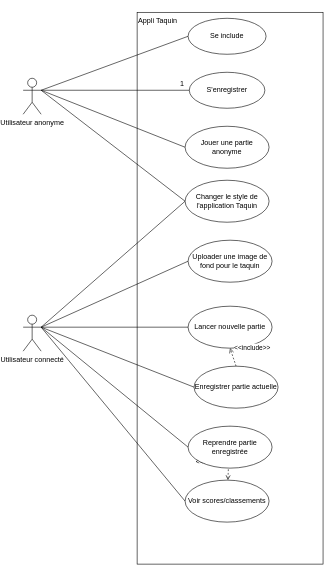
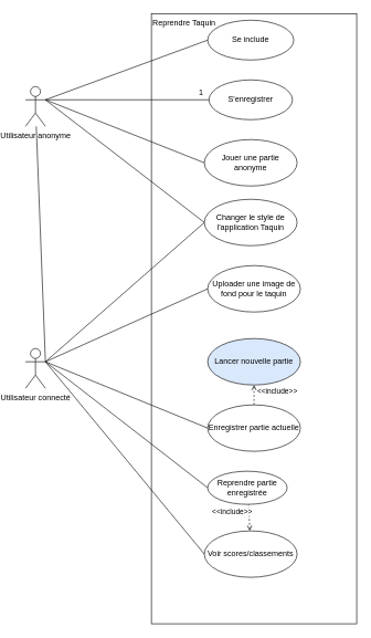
  <mxCell id="0" />
  <mxCell id="1" parent="0" />
- <mxCell id="2" value="&lt;div&gt;Appli Taquin&lt;/div&gt;" style="html=1;align=left;verticalAlign=top;" parent="1" vertex="1"><mxGeometry x="210" y="20" width="310" height="920" as="geometry" /></mxCell>
+ <mxCell id="2" value="&lt;div&gt;Reprendre Taquin&lt;/div&gt;" style="html=1;align=left;verticalAlign=top;" parent="1" vertex="1"><mxGeometry x="210" y="20" width="310" height="920" as="geometry" /></mxCell>
  <mxCell id="3" value="" style="rounded=0;orthogonalLoop=1;jettySize=auto;html=1;entryX=0;entryY=0.5;entryDx=0;entryDy=0;exitX=1;exitY=0.333;exitDx=0;exitDy=0;exitPerimeter=0;endArrow=none;endFill=0;metaEdit=0;spacingLeft=0;" edge="1" parent="1" source="5" target="13"><mxGeometry relative="1" as="geometry" /></mxCell>
  <mxCell id="4" style="rounded=0;orthogonalLoop=1;jettySize=auto;html=1;exitX=1;exitY=0.333;exitDx=0;exitDy=0;exitPerimeter=0;entryX=0;entryY=0.5;entryDx=0;entryDy=0;endArrow=none;endFill=0;" edge="1" parent="1" source="5" target="25"><mxGeometry relative="1" as="geometry" /></mxCell>
  <mxCell id="5" value="Utilisateur anonyme" style="shape=umlActor;verticalLabelPosition=bottom;verticalAlign=top;html=1;outlineConnect=0;" parent="1" vertex="1"><mxGeometry x="20" y="130" width="30" height="60" as="geometry" /></mxCell>
  <mxCell id="6" style="rounded=0;orthogonalLoop=1;jettySize=auto;html=1;exitX=1;exitY=0.333;exitDx=0;exitDy=0;exitPerimeter=0;entryX=0;entryY=0.5;entryDx=0;entryDy=0;endArrow=none;endFill=0;" edge="1" parent="1" source="12" target="25"><mxGeometry relative="1" as="geometry" /></mxCell>
  <mxCell id="7" style="rounded=0;orthogonalLoop=1;jettySize=auto;html=1;exitX=1;exitY=0.333;exitDx=0;exitDy=0;exitPerimeter=0;entryX=0;entryY=0.5;entryDx=0;entryDy=0;endArrow=none;endFill=0;" edge="1" parent="1" source="12" target="24"><mxGeometry relative="1" as="geometry" /></mxCell>
- <mxCell id="8" style="rounded=0;orthogonalLoop=1;jettySize=auto;html=1;exitX=1;exitY=0.333;exitDx=0;exitDy=0;exitPerimeter=0;entryX=0;entryY=0.5;entryDx=0;entryDy=0;endArrow=none;endFill=0;" edge="1" parent="1" source="12" target="18"><mxGeometry relative="1" as="geometry" /></mxCell>
+ <mxCell id="8" style="rounded=0;orthogonalLoop=1;jettySize=auto;html=1;exitX=1;exitY=0.333;exitDx=0;exitDy=0;exitPerimeter=0;endArrow=none;endFill=0;" edge="1" parent="1" source="12" target="5"><mxGeometry relative="1" as="geometry" /></mxCell>
  <mxCell id="9" style="rounded=0;orthogonalLoop=1;jettySize=auto;html=1;exitX=1;exitY=0.333;exitDx=0;exitDy=0;exitPerimeter=0;entryX=0;entryY=0.5;entryDx=0;entryDy=0;endArrow=none;endFill=0;" edge="1" parent="1" source="12" target="20"><mxGeometry relative="1" as="geometry" /></mxCell>
  <mxCell id="10" style="rounded=0;orthogonalLoop=1;jettySize=auto;html=1;exitX=1;exitY=0.333;exitDx=0;exitDy=0;exitPerimeter=0;entryX=0;entryY=0.5;entryDx=0;entryDy=0;endArrow=none;endFill=0;" edge="1" parent="1" source="12" target="22"><mxGeometry relative="1" as="geometry" /></mxCell>
  <mxCell id="11" style="rounded=0;orthogonalLoop=1;jettySize=auto;html=1;exitX=1;exitY=0.333;exitDx=0;exitDy=0;exitPerimeter=0;entryX=0;entryY=0.5;entryDx=0;entryDy=0;endArrow=none;endFill=0;" edge="1" parent="1" source="12" target="23"><mxGeometry relative="1" as="geometry" /></mxCell>
  <mxCell id="12" value="Utilisateur connecté" style="shape=umlActor;verticalLabelPosition=bottom;verticalAlign=top;html=1;outlineConnect=0;" vertex="1" parent="1"><mxGeometry x="20" y="525" width="30" height="60" as="geometry" /></mxCell>
  <mxCell id="13" value="Se include" style="ellipse;whiteSpace=wrap;html=1;verticalAlign=middle;" vertex="1" parent="1"><mxGeometry x="295" y="30" width="130" height="60" as="geometry" /></mxCell>
  <mxCell id="14" value="S'enregistrer" style="ellipse;whiteSpace=wrap;html=1;" vertex="1" parent="1"><mxGeometry x="297" y="120" width="126" height="60" as="geometry" /></mxCell>
  <mxCell id="15" style="rounded=0;orthogonalLoop=1;jettySize=auto;html=1;exitX=0;exitY=0.5;exitDx=0;exitDy=0;endArrow=none;endFill=0;" edge="1" parent="1" source="16"><mxGeometry relative="1" as="geometry"><mxPoint x="50" y="150" as="targetPoint" /></mxGeometry></mxCell>
  <mxCell id="16" value="Jouer une partie anonyme" style="ellipse;whiteSpace=wrap;html=1;" vertex="1" parent="1"><mxGeometry x="290" y="210" width="140" height="70" as="geometry" /></mxCell>
  <mxCell id="17" style="rounded=0;orthogonalLoop=1;jettySize=auto;html=1;endArrow=none;endFill=0;entryX=0;entryY=0.5;entryDx=0;entryDy=0;exitX=1;exitY=0.333;exitDx=0;exitDy=0;exitPerimeter=0;" edge="1" parent="1" source="5" target="14"><mxGeometry relative="1" as="geometry"><mxPoint x="50" y="60" as="sourcePoint" /></mxGeometry></mxCell>
- <mxCell id="18" value="&lt;div&gt;Lancer nouvelle partie&lt;br&gt;&lt;/div&gt;" style="ellipse;whiteSpace=wrap;html=1;align=center;" vertex="1" parent="1"><mxGeometry x="295" y="510" width="140" height="70" as="geometry" /></mxCell>
+ <mxCell id="18" value="&lt;div&gt;Lancer nouvelle partie&lt;br&gt;&lt;/div&gt;" style="ellipse;whiteSpace=wrap;html=1;align=center;fillColor=#dae8fc;" vertex="1" parent="1"><mxGeometry x="295" y="510" width="140" height="70" as="geometry" /></mxCell>
  <mxCell id="19" value="&lt;div&gt;&amp;lt;&amp;lt;include&amp;gt;&amp;gt;&lt;/div&gt;" style="edgeStyle=none;rounded=0;orthogonalLoop=1;jettySize=auto;html=1;exitX=0.5;exitY=0;exitDx=0;exitDy=0;entryX=0.5;entryY=1;entryDx=0;entryDy=0;endArrow=open;endFill=0;dashed=1;" edge="1" parent="1" source="20" target="18"><mxGeometry x="0.333" y="-35" relative="1" as="geometry"><mxPoint as="offset" /></mxGeometry></mxCell>
- <mxCell id="20" value="Enregistrer partie actuelle" style="ellipse;whiteSpace=wrap;html=1;align=center;" vertex="1" parent="1"><mxGeometry x="305" y="610" width="140" height="70" as="geometry" /></mxCell>
+ <mxCell id="20" value="Enregistrer partie actuelle" style="ellipse;whiteSpace=wrap;html=1;align=center;" vertex="1" parent="1"><mxGeometry x="295" y="610" width="140" height="70" as="geometry" /></mxCell>
  <mxCell id="21" value="&amp;lt;&amp;lt;include&amp;gt;&amp;gt;" style="edgeStyle=none;rounded=0;orthogonalLoop=1;jettySize=auto;html=1;exitX=0.5;exitY=0;exitDx=0;exitDy=0;dashed=1;endArrow=open;endFill=0;" edge="1" parent="1" source="22" target="23"><mxGeometry x="0.333" y="-25" relative="1" as="geometry"><mxPoint as="offset" /></mxGeometry></mxCell>
- <mxCell id="22" value="Reprendre partie enregistrée" style="ellipse;whiteSpace=wrap;html=1;align=center;" vertex="1" parent="1"><mxGeometry x="295" y="710" width="140" height="70" as="geometry" /></mxCell>
+ <mxCell id="22" value="Reprendre partie enregistrée" style="ellipse;whiteSpace=wrap;html=1;align=center;" vertex="1" parent="1"><mxGeometry x="295" y="710" width="120" height="50" as="geometry" /></mxCell>
  <mxCell id="23" value="Voir scores/classements" style="ellipse;whiteSpace=wrap;html=1;align=center;" vertex="1" parent="1"><mxGeometry x="290" y="800" width="140" height="70" as="geometry" /></mxCell>
  <mxCell id="24" value="Uploader une image de fond pour le taquin" style="ellipse;whiteSpace=wrap;html=1;align=center;" vertex="1" parent="1"><mxGeometry x="295" y="400" width="140" height="70" as="geometry" /></mxCell>
  <mxCell id="25" value="Changer le style de l'application Taquin" style="ellipse;whiteSpace=wrap;html=1;align=center;" vertex="1" parent="1"><mxGeometry x="290" y="300" width="140" height="70" as="geometry" /></mxCell>
  <mxCell id="26" value="1" style="text;html=1;align=center;verticalAlign=middle;resizable=0;points=[];autosize=1;" vertex="1" parent="1"><mxGeometry x="275" y="130" width="20" height="20" as="geometry" /></mxCell>
